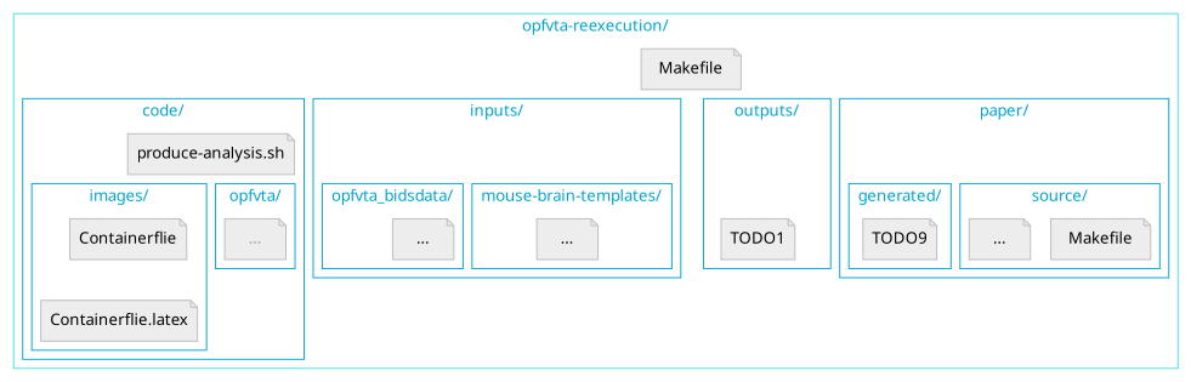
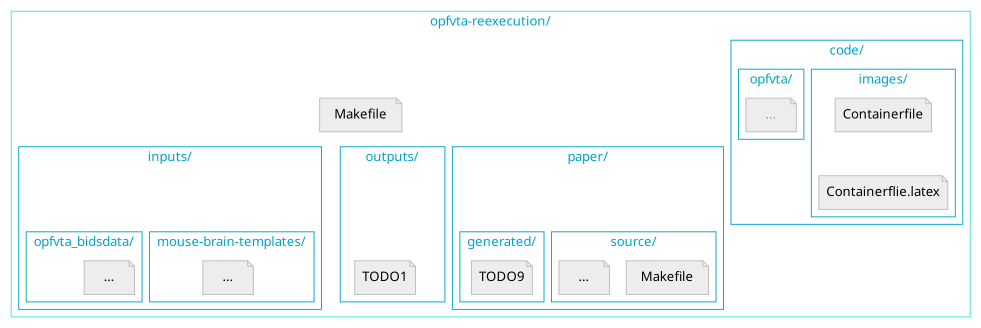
  digraph {
    fontname=sans
    node [color="#BBBBBB" fillcolor=grey93 fontname=sans shape=note style=filled]
    edge [color=gray50 fontname=sans style=invis]
-   n1 [label=Containerflie]
+   n1 [label=Containerfile]
    n2 [label="Containerflie.latex"]
    n3 [fontcolor="#999998" label="  ...  "]
-   n4 [label="produce-analysis.sh"]
    n5 [label="  ...  "]
    n6 [label="  ...  "]
    n7 [label=inputs_ style=invis color="" fillcolor="" shape=""]
    n8 [label=TODO1]
    n9 [label=outputs_ style=invis color="" fillcolor="" shape=""]
    n10 [label="  Makefile  "]
    n11 [label="  ...  "]
    n12 [label=TODO9]
    n13 [label=paper_ style=invis color="" fillcolor="" shape=""]
    n14 [label="  Makefile  "]
    subgraph cluster_1 {
      color="#42e3dc"
      fontcolor="#00a3cc"
      label="opfvta-reexecution/"
      n14
      subgraph cluster_2 {
        color="#00a3cc"
        fontcolor="#00a3cc"
        label="code/"
-       n4
        subgraph cluster_3 {
          color="#00a3cc"
          fontcolor="#00a3cc"
          label="images/"
          n1
          n2
        }
        subgraph cluster_4 {
          color="#00a3cc"
          fontcolor="#00a3cc"
          label="opfvta/"
          n3
        }
      }
      subgraph cluster_5 {
        color="#00a3cc"
        fontcolor="#00a3cc"
        label="inputs/"
        n7
        subgraph cluster_6 {
          color="#00a3cc"
          fontcolor="#00a3cc"
          label="mouse-brain-templates/"
          n5
        }
        subgraph cluster_7 {
          color="#00a3cc"
          fontcolor="#00a3cc"
          label="opfvta_bidsdata/"
          n6
        }
      }
      subgraph cluster_8 {
        color="#00a3cc"
        fontcolor="#00a3cc"
        label="outputs/"
        n8
        n9
      }
      subgraph cluster_9 {
        color="#00a3cc"
        fontcolor="#00a3cc"
        label="paper/"
        n13
        subgraph cluster_10 {
          color="#00a3cc"
          fontcolor="#00a3cc"
          label="source/"
          n10
          n11
        }
        subgraph cluster_11 {
          color="#00a3cc"
          fontcolor="#00a3cc"
          label="generated/"
          n12
        }
      }
    }
    n1 -> n2
-   n4 -> n1
-   n4 -> n3
    n7 -> n5
    n7 -> n6
    n9 -> n8
    n13 -> n10
    n13 -> n12
-   n14 -> n4
    n14 -> n6
    n14 -> n7
    n14 -> n8
    n14 -> n9
    n14 -> n12
    n14 -> n13
  }
